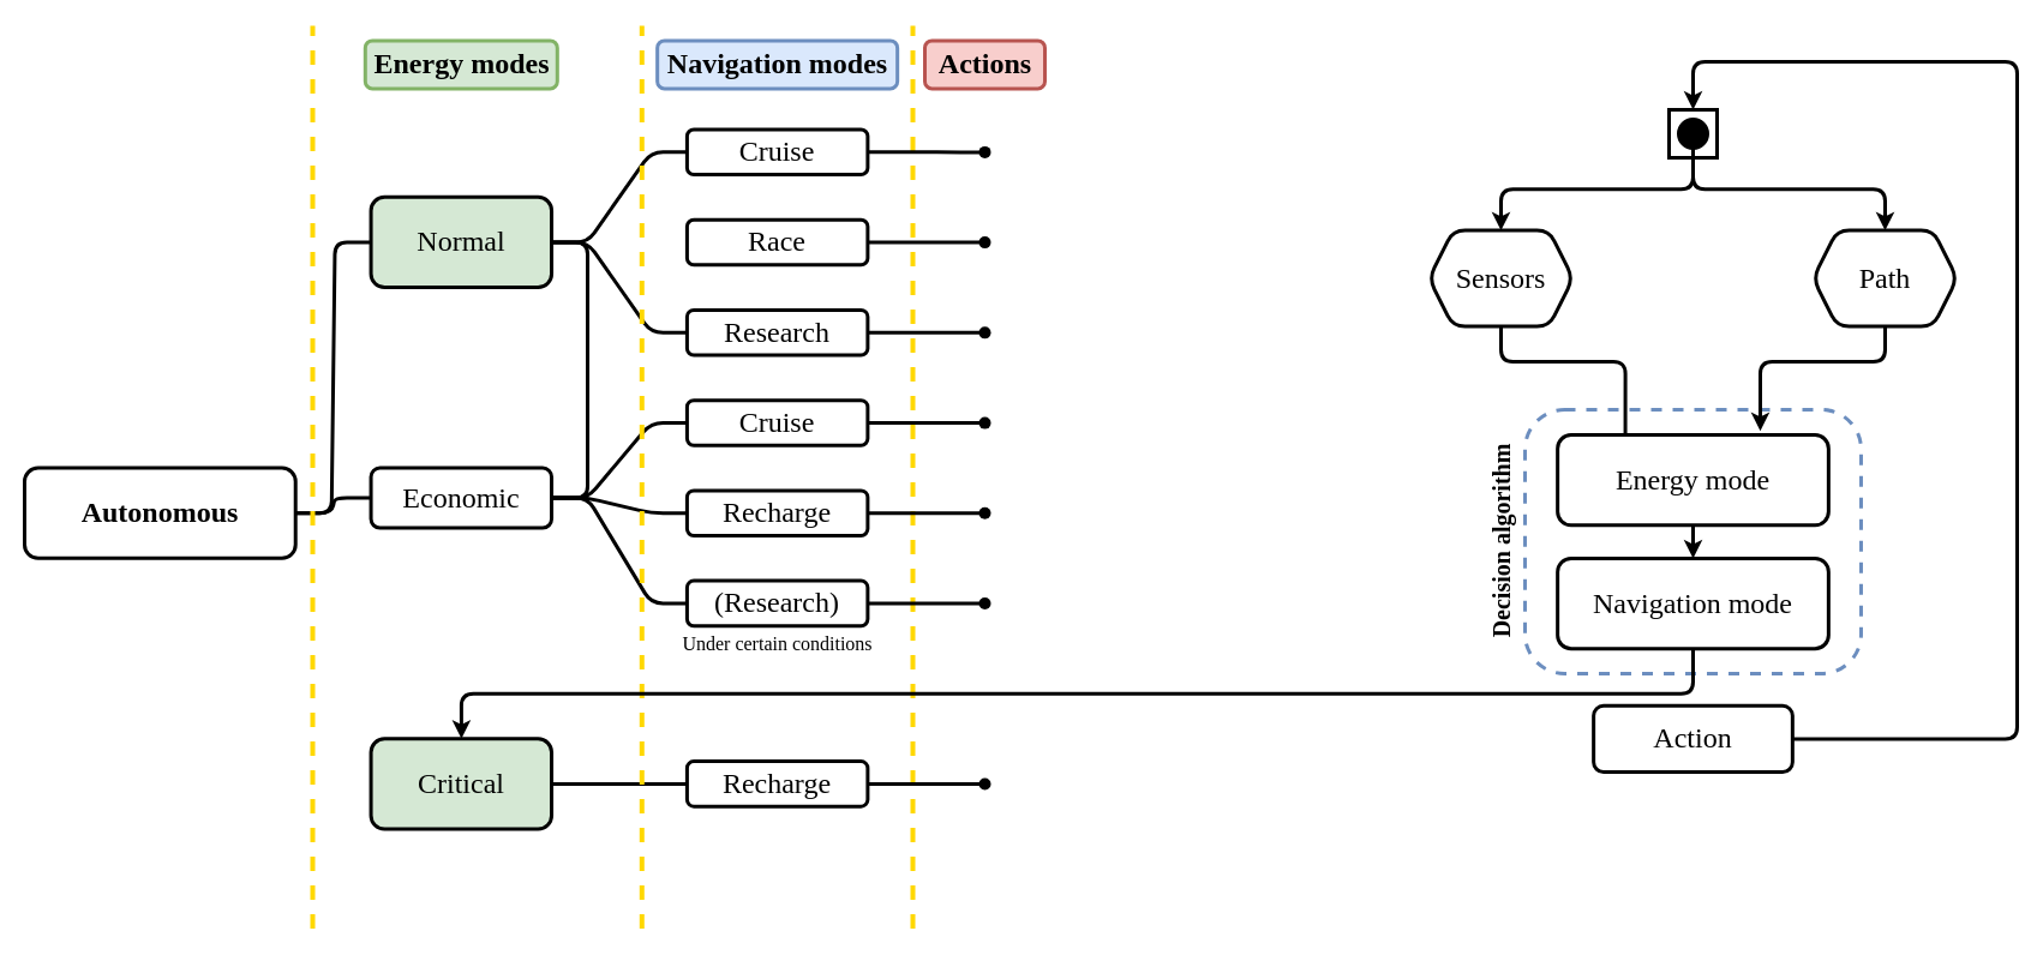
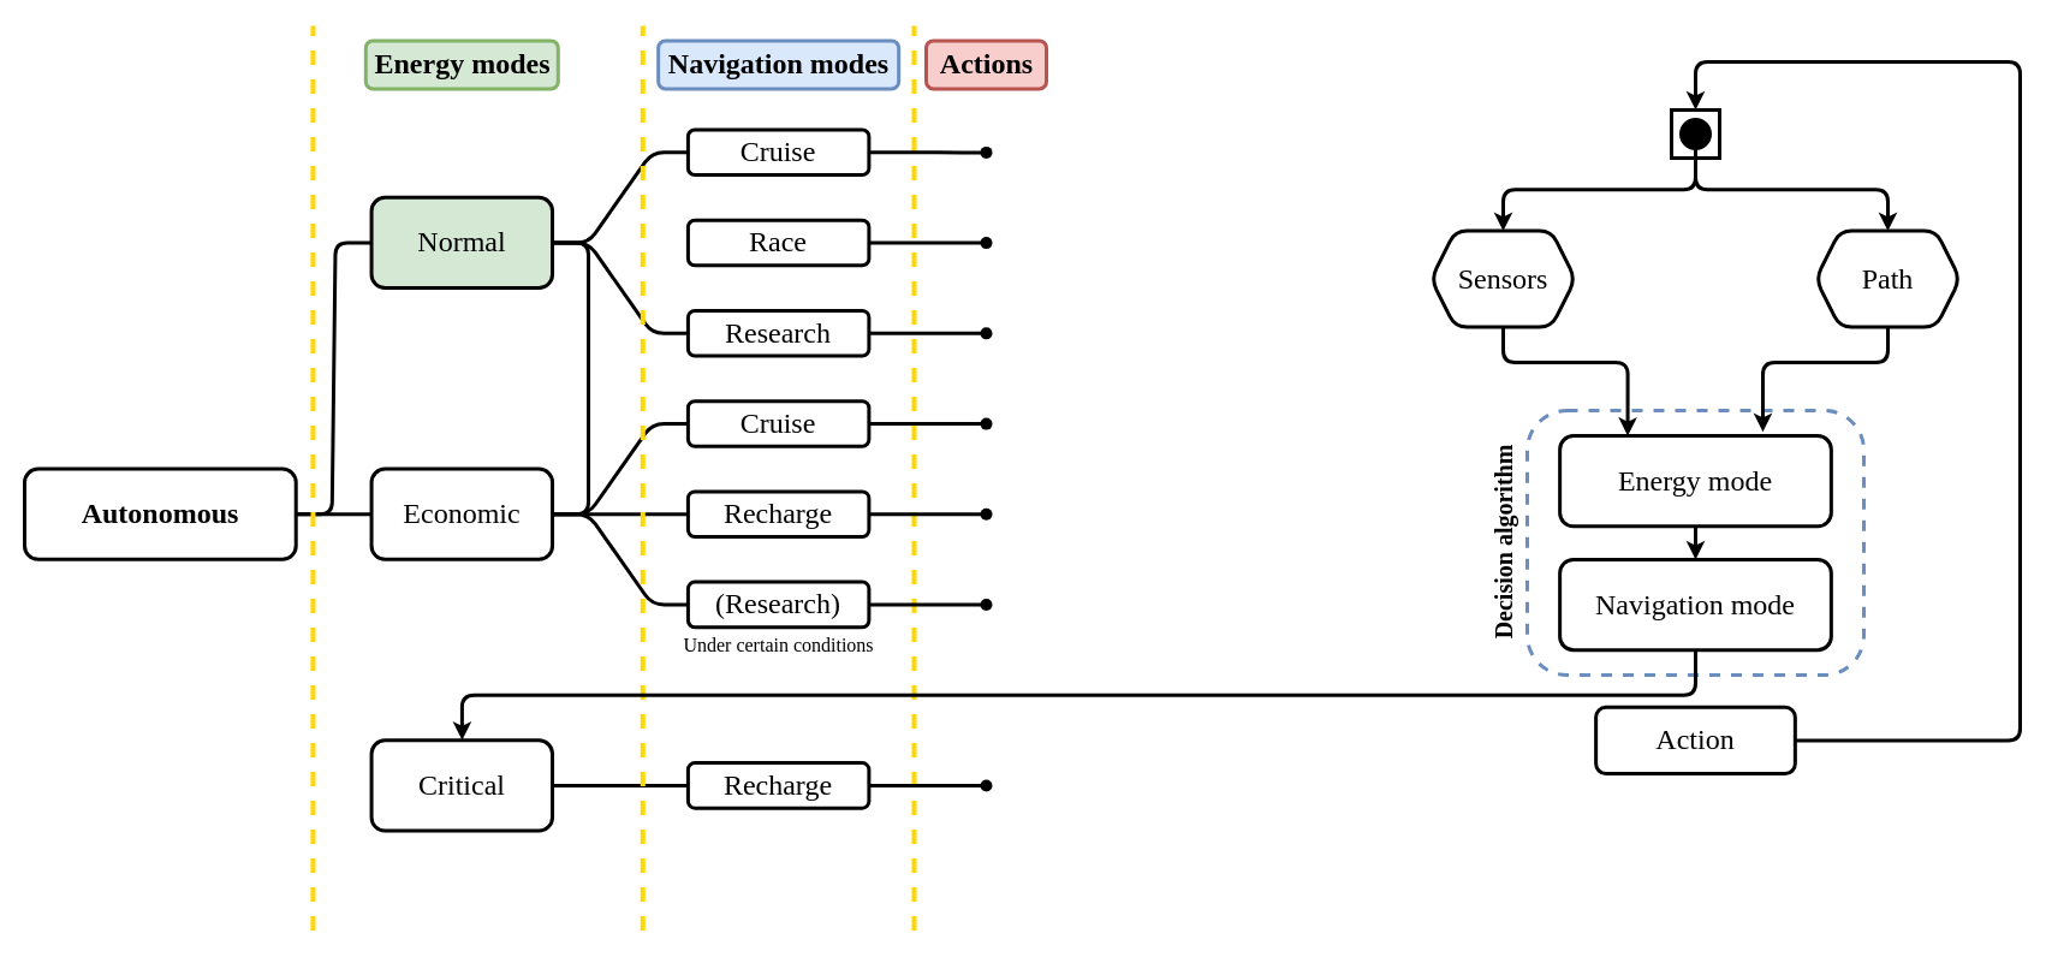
  <mxCell id="0" />
  <mxCell id="1" parent="0" />
  <mxCell id="2" value="" style="whiteSpace=wrap;html=1;rounded=1;shadow=0;glass=0;sketch=0;strokeColor=#6c8ebf;strokeWidth=3;fontFamily=Calibri;fontSize=24;fillColor=none;dashed=1;" vertex="1" parent="1"><mxGeometry x="1270" y="341" width="280" height="220" as="geometry" /></mxCell>
  <mxCell id="3" value="&lt;b&gt;Autonomous&lt;/b&gt;" style="rounded=1;whiteSpace=wrap;html=1;fontFamily=Calibri;fontSize=24;fontStyle=0;strokeWidth=3;" vertex="1" parent="1"><mxGeometry x="20" y="389.57" width="225.715" height="75.238" as="geometry" /></mxCell>
  <mxCell id="4" value="Normal" style="rounded=1;whiteSpace=wrap;html=1;fontFamily=Calibri;fontSize=24;fontStyle=0;strokeWidth=3;fillColor=#d5e8d4;" vertex="1" parent="1"><mxGeometry x="308.573" y="163.856" width="150.477" height="75.238" as="geometry" /></mxCell>
  <mxCell id="5" value="" style="html=1;entryX=0;entryY=0.5;entryDx=0;entryDy=0;exitX=1;exitY=0.5;exitDx=0;exitDy=0;endArrow=none;endFill=0;edgeStyle=entityRelationEdgeStyle;elbow=vertical;fontFamily=Calibri;fontSize=24;fontStyle=0;strokeWidth=3;" edge="1" parent="1" source="3" target="4"><mxGeometry relative="1" as="geometry" /></mxCell>
- <mxCell id="6" value="Economic" style="rounded=1;whiteSpace=wrap;html=1;fontFamily=Calibri;fontSize=24;fontStyle=0;strokeWidth=3;" vertex="1" parent="1"><mxGeometry x="308.573" y="389.57" width="150.477" height="50" as="geometry" /></mxCell>
+ <mxCell id="6" value="Economic" style="rounded=1;whiteSpace=wrap;html=1;fontFamily=Calibri;fontSize=24;fontStyle=0;strokeWidth=3;" vertex="1" parent="1"><mxGeometry x="308.573" y="389.57" width="150.477" height="75.238" as="geometry" /></mxCell>
  <mxCell id="7" value="" style="html=1;exitX=1;exitY=0.5;exitDx=0;exitDy=0;endArrow=none;endFill=0;entryX=0;entryY=0.5;entryDx=0;entryDy=0;edgeStyle=entityRelationEdgeStyle;elbow=vertical;fontFamily=Calibri;fontSize=24;fontStyle=0;strokeWidth=3;" edge="1" parent="1" source="3" target="6"><mxGeometry relative="1" as="geometry" /></mxCell>
- <mxCell id="8" value="Critical" style="rounded=1;whiteSpace=wrap;html=1;fontFamily=Calibri;fontSize=24;fontStyle=0;strokeWidth=3;fillColor=#d5e8d4;" vertex="1" parent="1"><mxGeometry x="308.573" y="615.285" width="150.477" height="75.238" as="geometry" /></mxCell>
+ <mxCell id="8" value="Critical" style="rounded=1;whiteSpace=wrap;html=1;fontFamily=Calibri;fontSize=24;fontStyle=0;strokeWidth=3;" vertex="1" parent="1"><mxGeometry x="308.573" y="615.285" width="150.477" height="75.238" as="geometry" /></mxCell>
  <mxCell id="9" value="Cruise" style="rounded=1;whiteSpace=wrap;html=1;fontFamily=Calibri;fontSize=24;fontStyle=0;strokeWidth=3;" vertex="1" parent="1"><mxGeometry x="571.907" y="107.428" width="150.477" height="37.619" as="geometry" /></mxCell>
  <mxCell id="10" value="" style="edgeStyle=entityRelationEdgeStyle;html=1;endArrow=none;endFill=0;elbow=vertical;fontFamily=Calibri;fontSize=24;fontStyle=0;strokeWidth=3;" edge="1" parent="1" source="4" target="9"><mxGeometry relative="1" as="geometry" /></mxCell>
  <mxCell id="11" value="Race" style="rounded=1;whiteSpace=wrap;html=1;fontFamily=Calibri;fontSize=24;fontStyle=0;strokeWidth=3;" vertex="1" parent="1"><mxGeometry x="571.907" y="182.666" width="150.477" height="37.619" as="geometry" /></mxCell>
  <mxCell id="12" style="edgeStyle=entityRelationEdgeStyle;html=1;exitX=1;exitY=0.5;exitDx=0;exitDy=0;endArrow=none;endFill=0;elbow=vertical;fontFamily=Calibri;fontSize=24;fontStyle=0;strokeWidth=3;" edge="1" parent="1" source="4" target="6"><mxGeometry relative="1" as="geometry" /></mxCell>
  <mxCell id="13" value="Research" style="rounded=1;whiteSpace=wrap;html=1;fontFamily=Calibri;fontSize=24;fontStyle=0;strokeWidth=3;" vertex="1" parent="1"><mxGeometry x="571.907" y="257.904" width="150.477" height="37.619" as="geometry" /></mxCell>
  <mxCell id="14" style="edgeStyle=entityRelationEdgeStyle;html=1;exitX=1;exitY=0.5;exitDx=0;exitDy=0;entryX=0;entryY=0.5;entryDx=0;entryDy=0;endArrow=none;endFill=0;elbow=vertical;fontFamily=Calibri;fontSize=24;fontStyle=0;strokeWidth=3;" edge="1" parent="1" source="4" target="13"><mxGeometry relative="1" as="geometry" /></mxCell>
  <mxCell id="15" value="Cruise" style="rounded=1;whiteSpace=wrap;html=1;fontFamily=Calibri;fontSize=24;fontStyle=0;strokeWidth=3;" vertex="1" parent="1"><mxGeometry x="571.907" y="333.142" width="150.477" height="37.619" as="geometry" /></mxCell>
  <mxCell id="16" style="edgeStyle=entityRelationEdgeStyle;html=1;exitX=1;exitY=0.5;exitDx=0;exitDy=0;entryX=0;entryY=0.5;entryDx=0;entryDy=0;endArrow=none;endFill=0;elbow=vertical;fontFamily=Calibri;fontSize=24;fontStyle=0;strokeWidth=3;" edge="1" parent="1" source="6" target="15"><mxGeometry relative="1" as="geometry" /></mxCell>
  <mxCell id="17" value="Recharge" style="rounded=1;whiteSpace=wrap;html=1;fontFamily=Calibri;fontSize=24;fontStyle=0;strokeWidth=3;" vertex="1" parent="1"><mxGeometry x="571.907" y="408.38" width="150.477" height="37.619" as="geometry" /></mxCell>
  <mxCell id="18" style="edgeStyle=entityRelationEdgeStyle;html=1;exitX=1;exitY=0.5;exitDx=0;exitDy=0;endArrow=none;endFill=0;elbow=vertical;fontFamily=Calibri;fontSize=24;fontStyle=0;strokeWidth=3;" edge="1" parent="1" source="6" target="17"><mxGeometry relative="1" as="geometry" /></mxCell>
  <mxCell id="19" value="Recharge" style="rounded=1;whiteSpace=wrap;html=1;fontFamily=Calibri;fontSize=24;fontStyle=0;strokeWidth=3;" vertex="1" parent="1"><mxGeometry x="571.907" y="634.094" width="150.477" height="37.619" as="geometry" /></mxCell>
  <mxCell id="20" style="edgeStyle=entityRelationEdgeStyle;html=1;exitX=1;exitY=0.5;exitDx=0;exitDy=0;entryX=0;entryY=0.5;entryDx=0;entryDy=0;endArrow=none;endFill=0;elbow=vertical;fontFamily=Calibri;fontSize=24;fontStyle=0;strokeWidth=3;" edge="1" parent="1" source="8" target="19"><mxGeometry relative="1" as="geometry" /></mxCell>
  <mxCell id="21" value="(Research)" style="rounded=1;whiteSpace=wrap;html=1;fontFamily=Calibri;fontSize=24;fontStyle=0;strokeWidth=3;" vertex="1" parent="1"><mxGeometry x="571.907" y="483.618" width="150.477" height="37.619" as="geometry" /></mxCell>
  <mxCell id="22" style="edgeStyle=entityRelationEdgeStyle;html=1;exitX=1;exitY=0.5;exitDx=0;exitDy=0;entryX=0;entryY=0.5;entryDx=0;entryDy=0;endArrow=none;endFill=0;elbow=vertical;fontFamily=Calibri;fontSize=24;fontStyle=0;strokeWidth=3;" edge="1" parent="1" source="6" target="21"><mxGeometry relative="1" as="geometry" /></mxCell>
  <mxCell id="23" value="" style="endArrow=none;dashed=1;html=1;elbow=vertical;strokeWidth=4;rounded=1;startArrow=none;startFill=0;fontFamily=Calibri;fontSize=24;fontStyle=0;strokeColor=#FFD800;" edge="1" parent="1"><mxGeometry width="50" height="50" relative="1" as="geometry"><mxPoint x="260.003" y="773.38" as="sourcePoint" /><mxPoint x="260.003" y="20.999" as="targetPoint" /></mxGeometry></mxCell>
  <mxCell id="24" value="" style="endArrow=none;dashed=1;html=1;elbow=vertical;strokeWidth=4;rounded=1;startArrow=none;startFill=0;fontFamily=Calibri;fontSize=24;fontStyle=0;strokeColor=#FFD800;" edge="1" parent="1"><mxGeometry width="50" height="50" relative="1" as="geometry"><mxPoint x="534.288" y="773.38" as="sourcePoint" /><mxPoint x="534.288" y="20.999" as="targetPoint" /></mxGeometry></mxCell>
  <mxCell id="25" value="" style="endArrow=none;dashed=1;html=1;elbow=vertical;strokeWidth=4;rounded=1;startArrow=none;startFill=0;fontFamily=Calibri;fontSize=24;fontStyle=0;strokeColor=#FFD800;" edge="1" parent="1"><mxGeometry width="50" height="50" relative="1" as="geometry"><mxPoint x="760.003" y="773.38" as="sourcePoint" /><mxPoint x="760.003" y="20.999" as="targetPoint" /></mxGeometry></mxCell>
  <mxCell id="26" value="" style="shape=waypoint;sketch=0;size=6;pointerEvents=1;points=[];fillColor=default;resizable=0;rotatable=0;perimeter=centerPerimeter;snapToPoint=1;rounded=1;fontFamily=Calibri;fontSize=24;fontStyle=0;strokeWidth=3;" vertex="1" parent="1"><mxGeometry x="810.002" y="116.378" width="20" height="20" as="geometry" /></mxCell>
  <mxCell id="27" value="" style="edgeStyle=entityRelationEdgeStyle;html=1;endArrow=none;endFill=0;elbow=vertical;fontFamily=Calibri;fontSize=24;fontStyle=0;strokeWidth=3;" edge="1" parent="1" source="9" target="26"><mxGeometry relative="1" as="geometry" /></mxCell>
  <mxCell id="28" value="" style="shape=waypoint;sketch=0;size=6;pointerEvents=1;points=[];fillColor=default;resizable=0;rotatable=0;perimeter=centerPerimeter;snapToPoint=1;rounded=1;fontFamily=Calibri;fontSize=24;fontStyle=0;strokeWidth=3;" vertex="1" parent="1"><mxGeometry x="810.002" y="191.616" width="20" height="20" as="geometry" /></mxCell>
  <mxCell id="29" value="" style="edgeStyle=entityRelationEdgeStyle;html=1;endArrow=none;endFill=0;elbow=vertical;fontFamily=Calibri;fontSize=24;fontStyle=0;strokeWidth=3;" edge="1" parent="1" source="11" target="28"><mxGeometry relative="1" as="geometry" /></mxCell>
  <mxCell id="30" value="" style="shape=waypoint;sketch=0;size=6;pointerEvents=1;points=[];fillColor=default;resizable=0;rotatable=0;perimeter=centerPerimeter;snapToPoint=1;rounded=1;fontFamily=Calibri;fontSize=24;fontStyle=0;strokeWidth=3;" vertex="1" parent="1"><mxGeometry x="810.002" y="266.854" width="20" height="20" as="geometry" /></mxCell>
  <mxCell id="31" style="edgeStyle=entityRelationEdgeStyle;html=1;exitX=1;exitY=0.5;exitDx=0;exitDy=0;entryX=0.385;entryY=0.498;entryDx=0;entryDy=0;entryPerimeter=0;endArrow=none;endFill=0;elbow=vertical;fontFamily=Calibri;fontSize=24;fontStyle=0;strokeWidth=3;" edge="1" parent="1" source="13" target="30"><mxGeometry relative="1" as="geometry" /></mxCell>
  <mxCell id="32" value="" style="shape=waypoint;sketch=0;size=6;pointerEvents=1;points=[];fillColor=default;resizable=0;rotatable=0;perimeter=centerPerimeter;snapToPoint=1;rounded=1;fontFamily=Calibri;fontSize=24;fontStyle=0;strokeWidth=3;" vertex="1" parent="1"><mxGeometry x="810.002" y="342.092" width="20" height="20" as="geometry" /></mxCell>
  <mxCell id="33" style="edgeStyle=entityRelationEdgeStyle;html=1;exitX=1;exitY=0.5;exitDx=0;exitDy=0;entryX=0.264;entryY=0.529;entryDx=0;entryDy=0;entryPerimeter=0;endArrow=none;endFill=0;elbow=vertical;fontFamily=Calibri;fontSize=24;fontStyle=0;strokeWidth=3;" edge="1" parent="1" source="15" target="32"><mxGeometry relative="1" as="geometry" /></mxCell>
  <mxCell id="34" value="" style="shape=waypoint;sketch=0;size=6;pointerEvents=1;points=[];fillColor=default;resizable=0;rotatable=0;perimeter=centerPerimeter;snapToPoint=1;rounded=1;fontFamily=Calibri;fontSize=24;fontStyle=0;strokeWidth=3;" vertex="1" parent="1"><mxGeometry x="810.002" y="417.33" width="20" height="20" as="geometry" /></mxCell>
  <mxCell id="35" style="edgeStyle=entityRelationEdgeStyle;html=1;exitX=1;exitY=0.5;exitDx=0;exitDy=0;endArrow=none;endFill=0;elbow=vertical;fontFamily=Calibri;fontSize=24;fontStyle=0;strokeWidth=3;" edge="1" parent="1" source="17" target="34"><mxGeometry relative="1" as="geometry" /></mxCell>
  <mxCell id="36" value="" style="shape=waypoint;sketch=0;size=6;pointerEvents=1;points=[];fillColor=default;resizable=0;rotatable=0;perimeter=centerPerimeter;snapToPoint=1;rounded=1;fontFamily=Calibri;fontSize=24;fontStyle=0;strokeWidth=3;" vertex="1" parent="1"><mxGeometry x="810.002" y="492.568" width="20" height="20" as="geometry" /></mxCell>
  <mxCell id="37" style="edgeStyle=entityRelationEdgeStyle;html=1;exitX=1;exitY=0.5;exitDx=0;exitDy=0;entryX=0.445;entryY=0.408;entryDx=0;entryDy=0;entryPerimeter=0;endArrow=none;endFill=0;elbow=vertical;fontFamily=Calibri;fontSize=24;fontStyle=0;strokeWidth=3;" edge="1" parent="1" source="21" target="36"><mxGeometry relative="1" as="geometry" /></mxCell>
  <mxCell id="38" value="" style="shape=waypoint;sketch=0;size=6;pointerEvents=1;points=[];fillColor=default;resizable=0;rotatable=0;perimeter=centerPerimeter;snapToPoint=1;rounded=1;fontFamily=Calibri;fontSize=24;fontStyle=0;strokeWidth=3;" vertex="1" parent="1"><mxGeometry x="810.002" y="643.044" width="20" height="20" as="geometry" /></mxCell>
  <mxCell id="39" style="edgeStyle=entityRelationEdgeStyle;html=1;exitX=1;exitY=0.5;exitDx=0;exitDy=0;entryX=0.961;entryY=0.559;entryDx=0;entryDy=0;entryPerimeter=0;endArrow=none;endFill=0;elbow=vertical;fontFamily=Calibri;fontSize=24;fontStyle=0;strokeWidth=3;" edge="1" parent="1" source="19" target="38"><mxGeometry relative="1" as="geometry" /></mxCell>
  <mxCell id="40" value="Navigation modes" style="text;html=1;align=center;verticalAlign=middle;resizable=0;points=[];autosize=1;strokeColor=#6c8ebf;fillColor=#dae8fc;fontFamily=Calibri;fontSize=24;fontStyle=1;strokeWidth=3;rounded=1;glass=0;shadow=0;" vertex="1" parent="1"><mxGeometry x="547.148" y="33.38" width="200" height="40" as="geometry" /></mxCell>
  <mxCell id="41" value="Energy modes" style="text;html=1;align=center;verticalAlign=middle;resizable=0;points=[];autosize=1;strokeColor=#82b366;fillColor=#d5e8d4;fontFamily=Calibri;fontSize=24;fontStyle=1;strokeWidth=3;rounded=1;glass=0;shadow=0;" vertex="1" parent="1"><mxGeometry x="303.813" y="33.38" width="160" height="40" as="geometry" /></mxCell>
  <mxCell id="42" value="Actions" style="text;html=1;align=center;verticalAlign=middle;resizable=0;points=[];autosize=1;strokeColor=#b85450;fillColor=#f8cecc;fontFamily=Calibri;fontSize=24;fontStyle=1;strokeWidth=3;rounded=1;glass=0;shadow=0;" vertex="1" parent="1"><mxGeometry x="770.002" y="33.38" width="100" height="40" as="geometry" /></mxCell>
  <mxCell id="43" value="" style="edgeStyle=orthogonalEdgeStyle;rounded=1;html=1;strokeColor=#000000;strokeWidth=3;fontFamily=Calibri;fontSize=24;startArrow=none;startFill=0;endArrow=classic;endFill=1;elbow=vertical;" edge="1" parent="1" source="44" target="54"><mxGeometry relative="1" as="geometry" /></mxCell>
  <mxCell id="44" value="&lt;span&gt;Energy mode&lt;br&gt;&lt;/span&gt;" style="rounded=1;whiteSpace=wrap;html=1;fontFamily=Calibri;fontSize=24;fontStyle=0;strokeWidth=3;strokeColor=#000000;" vertex="1" parent="1"><mxGeometry x="1297.14" y="362.09" width="225.715" height="75.238" as="geometry" /></mxCell>
  <mxCell id="45" value="g" style="group;strokeColor=#000000;strokeWidth=3;" vertex="1" connectable="0" parent="1"><mxGeometry x="1390" y="91" width="40" height="40" as="geometry" /></mxCell>
  <mxCell id="46" value="" style="rounded=0;whiteSpace=wrap;html=1;shadow=0;glass=0;sketch=0;strokeWidth=3;fontFamily=Calibri;fontSize=24;strokeColor=#000000;" vertex="1" parent="45"><mxGeometry width="40" height="40" as="geometry" /></mxCell>
  <mxCell id="47" value="" style="ellipse;whiteSpace=wrap;html=1;aspect=fixed;rounded=1;shadow=0;glass=0;sketch=0;strokeWidth=3;fontFamily=Calibri;fontSize=24;fillColor=#000000;strokeColor=#000000;" vertex="1" parent="45"><mxGeometry x="8.0" y="8" width="24" height="24" as="geometry" /></mxCell>
- <mxCell id="48" style="edgeStyle=orthogonalEdgeStyle;rounded=1;html=1;exitX=0.5;exitY=1;exitDx=0;exitDy=0;entryX=0.25;entryY=0;entryDx=0;entryDy=0;strokeColor=#000000;strokeWidth=3;fontFamily=Calibri;fontSize=24;startArrow=none;startFill=0;endArrow=none;endFill=1;elbow=vertical;" edge="1" parent="1" source="49" target="44"><mxGeometry relative="1" as="geometry"><Array as="points"><mxPoint x="1250" y="301" /><mxPoint x="1354" y="301" /></Array></mxGeometry></mxCell>
+ <mxCell id="48" style="edgeStyle=orthogonalEdgeStyle;rounded=1;html=1;exitX=0.5;exitY=1;exitDx=0;exitDy=0;entryX=0.25;entryY=0;entryDx=0;entryDy=0;strokeColor=#000000;strokeWidth=3;fontFamily=Calibri;fontSize=24;startArrow=none;startFill=0;endArrow=classic;endFill=1;elbow=vertical;" edge="1" parent="1" source="49" target="44"><mxGeometry relative="1" as="geometry"><Array as="points"><mxPoint x="1250" y="301" /><mxPoint x="1354" y="301" /></Array></mxGeometry></mxCell>
  <mxCell id="49" value="Sensors" style="shape=hexagon;perimeter=hexagonPerimeter2;whiteSpace=wrap;html=1;fixedSize=1;rounded=1;shadow=0;glass=0;sketch=0;strokeWidth=3;fontFamily=Calibri;fontSize=24;fillColor=none;fontStyle=0;strokeColor=#000000;" vertex="1" parent="1"><mxGeometry x="1190" y="191.62" width="120" height="80" as="geometry" /></mxCell>
  <mxCell id="50" style="edgeStyle=orthogonalEdgeStyle;rounded=1;html=1;exitX=0.5;exitY=1;exitDx=0;exitDy=0;entryX=0.748;entryY=-0.045;entryDx=0;entryDy=0;strokeColor=#000000;strokeWidth=3;fontFamily=Calibri;fontSize=24;startArrow=none;startFill=0;endArrow=classic;endFill=1;elbow=vertical;entryPerimeter=0;" edge="1" parent="1" source="51" target="44"><mxGeometry relative="1" as="geometry"><Array as="points"><mxPoint x="1570" y="301" /><mxPoint x="1466" y="301" /></Array></mxGeometry></mxCell>
  <mxCell id="51" value="Path" style="shape=hexagon;perimeter=hexagonPerimeter2;whiteSpace=wrap;html=1;fixedSize=1;rounded=1;shadow=0;glass=0;sketch=0;strokeWidth=3;fontFamily=Calibri;fontSize=24;fillColor=none;fontStyle=0;strokeColor=#000000;" vertex="1" parent="1"><mxGeometry x="1510" y="191.62" width="120" height="80" as="geometry" /></mxCell>
  <mxCell id="52" style="edgeStyle=orthogonalEdgeStyle;rounded=1;html=1;entryX=0.5;entryY=0;entryDx=0;entryDy=0;strokeColor=#000000;strokeWidth=3;fontFamily=Calibri;fontSize=24;startArrow=none;startFill=0;endArrow=classic;endFill=1;elbow=vertical;exitX=0.5;exitY=1;exitDx=0;exitDy=0;" edge="1" parent="1" source="47" target="49"><mxGeometry relative="1" as="geometry" /></mxCell>
  <mxCell id="53" style="edgeStyle=orthogonalEdgeStyle;rounded=1;html=1;exitX=0.5;exitY=1;exitDx=0;exitDy=0;strokeColor=#000000;strokeWidth=3;fontFamily=Calibri;fontSize=24;startArrow=none;startFill=0;endArrow=classic;endFill=1;elbow=vertical;" edge="1" parent="1" source="54" target="8"><mxGeometry relative="1" as="geometry" /></mxCell>
  <mxCell id="54" value="&lt;span&gt;Navigation mode&lt;/span&gt;" style="rounded=1;whiteSpace=wrap;html=1;fontFamily=Calibri;fontSize=24;fontStyle=0;strokeWidth=3;strokeColor=#000000;" vertex="1" parent="1"><mxGeometry x="1297.14" y="464.949" width="225.715" height="75.238" as="geometry" /></mxCell>
  <mxCell id="55" style="edgeStyle=orthogonalEdgeStyle;rounded=1;html=1;exitX=1;exitY=0.5;exitDx=0;exitDy=0;strokeColor=#000000;strokeWidth=3;fontFamily=Calibri;fontSize=24;startArrow=none;startFill=0;endArrow=classic;endFill=1;elbow=vertical;" edge="1" parent="1" source="56"><mxGeometry relative="1" as="geometry"><mxPoint x="1410" y="91" as="targetPoint" /><Array as="points"><mxPoint x="1680" y="615" /><mxPoint x="1680" y="51" /><mxPoint x="1410" y="51" /></Array></mxGeometry></mxCell>
  <mxCell id="56" value="&lt;span&gt;Action&lt;/span&gt;" style="rounded=1;whiteSpace=wrap;html=1;fontFamily=Calibri;fontSize=24;fontStyle=0;strokeWidth=3;shadow=0;glass=0;sketch=0;fillColor=none;strokeColor=#000000;" vertex="1" parent="1"><mxGeometry x="1327.14" y="587.8" width="165.71" height="55.24" as="geometry" /></mxCell>
  <mxCell id="57" style="edgeStyle=orthogonalEdgeStyle;rounded=1;html=1;exitX=0.5;exitY=1;exitDx=0;exitDy=0;entryX=0.5;entryY=0;entryDx=0;entryDy=0;strokeColor=#000000;strokeWidth=3;fontFamily=Calibri;fontSize=24;startArrow=none;startFill=0;endArrow=classic;endFill=1;elbow=vertical;startSize=4;" edge="1" parent="1" source="47" target="51"><mxGeometry relative="1" as="geometry" /></mxCell>
  <mxCell id="58" value="Decision algorithm" style="text;html=1;align=center;verticalAlign=middle;resizable=0;points=[];autosize=1;strokeColor=none;fillColor=none;fontSize=20;fontFamily=Calibri;rotation=-90;fontStyle=1" vertex="1" parent="1"><mxGeometry x="1160" y="431" width="180" height="40" as="geometry" /></mxCell>
  <mxCell id="59" value="Under certain conditions" style="text;html=1;align=center;verticalAlign=middle;resizable=0;points=[];autosize=1;strokeColor=none;fillColor=none;fontSize=16;fontFamily=Calibri;" vertex="1" parent="1"><mxGeometry x="557.15" y="521.24" width="180" height="30" as="geometry" /></mxCell>
